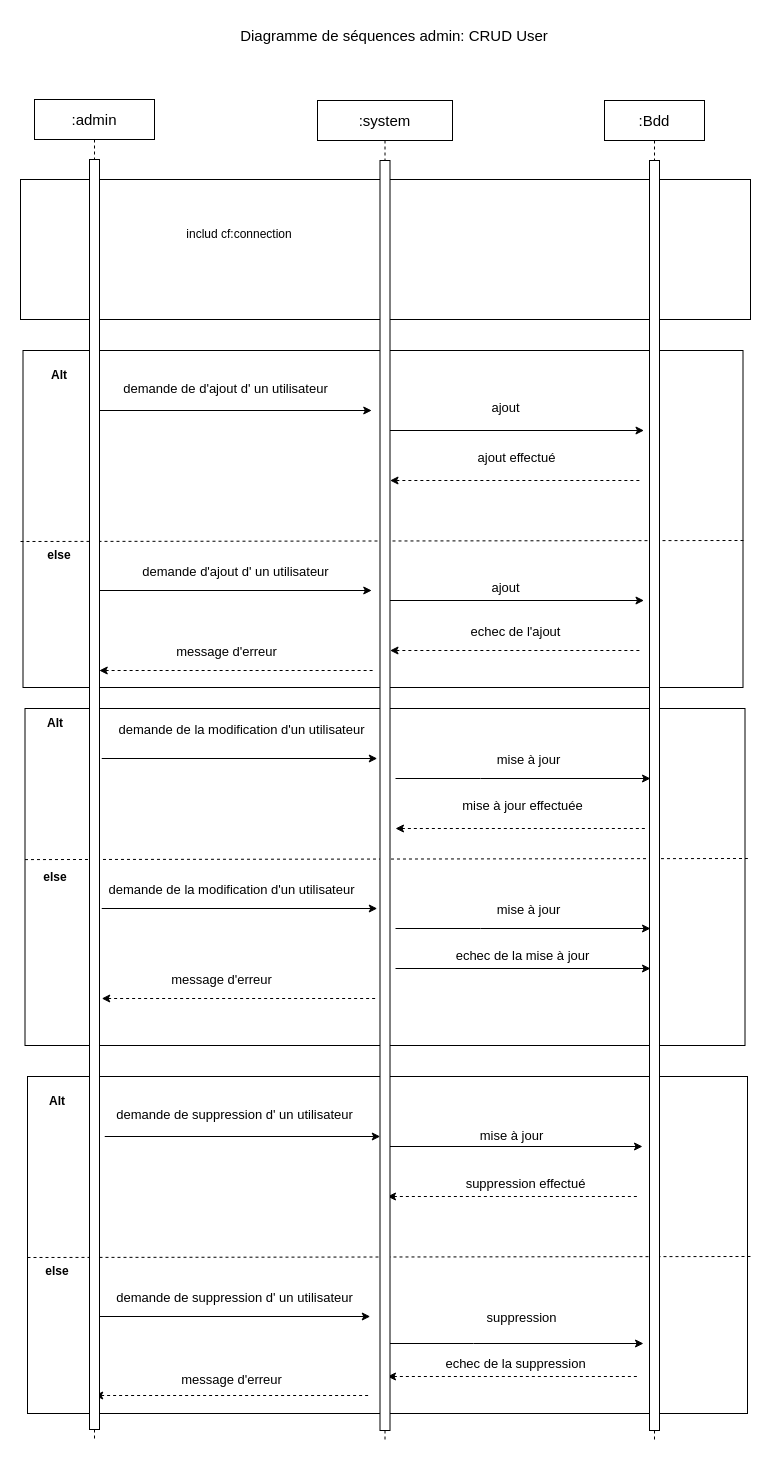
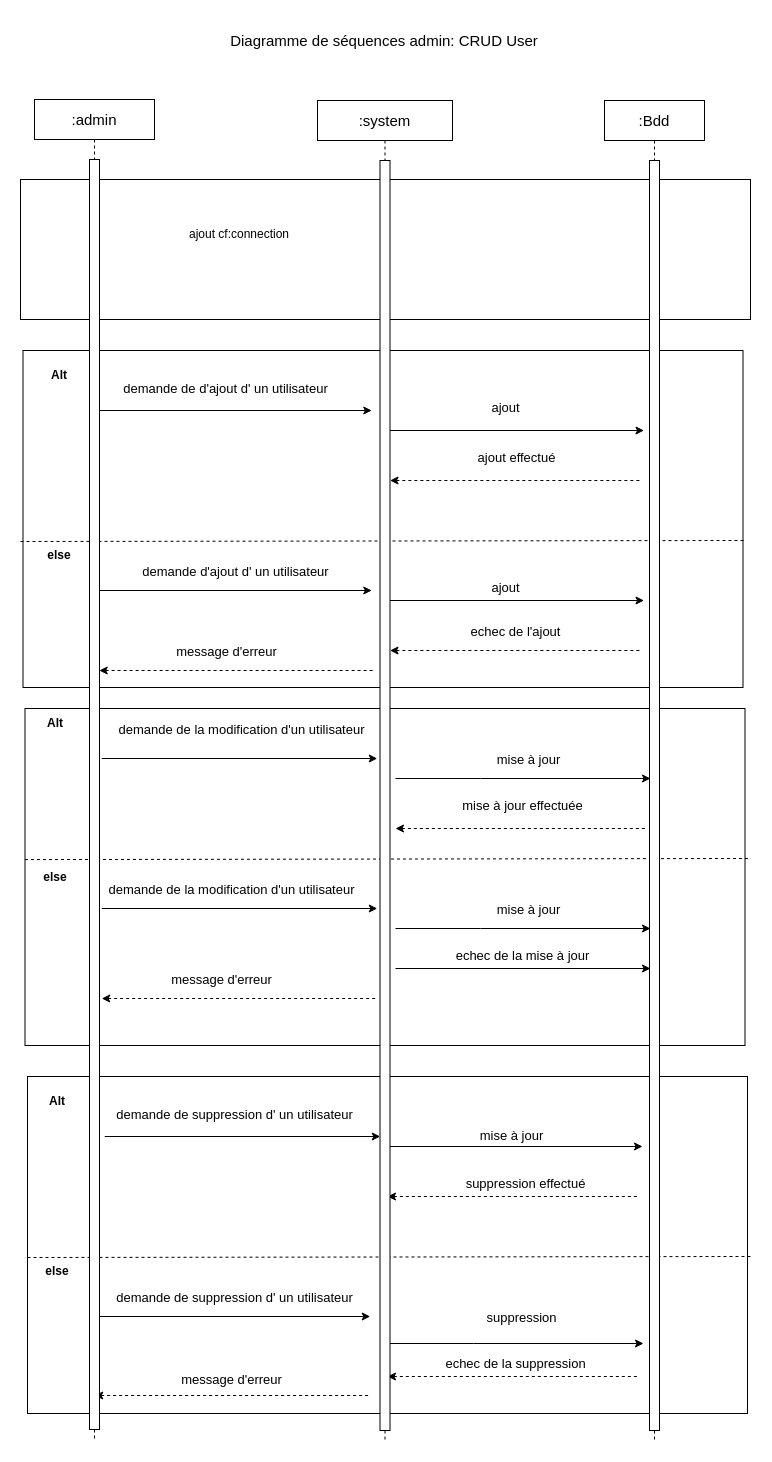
  <mxCell id="0" />
  <mxCell id="1" parent="0" />
  <mxCell id="2" value="" style="rounded=0;whiteSpace=wrap;html=1;" parent="1" vertex="1"><mxGeometry x="24.5" y="708" width="720" height="337" as="geometry" /></mxCell>
  <mxCell id="3" value="" style="endArrow=classic;html=1;rounded=0;" parent="1" edge="1"><mxGeometry width="50" height="50" relative="1" as="geometry"><mxPoint x="101.25" y="758" as="sourcePoint" /><mxPoint x="376.75" y="758" as="targetPoint" /></mxGeometry></mxCell>
  <mxCell id="4" value="&lt;span style=&quot;font-size: 13px;&quot;&gt;demande de la modification d'un utilisateur&lt;/span&gt;" style="edgeLabel;html=1;align=center;verticalAlign=middle;resizable=0;points=[];" parent="3" vertex="1" connectable="0"><mxGeometry x="-0.103" y="3" relative="1" as="geometry"><mxPoint x="15" y="-27" as="offset" /></mxGeometry></mxCell>
  <mxCell id="5" value="&lt;span style=&quot;font-size: 13px;&quot;&gt;mise à jour&lt;/span&gt;" style="edgeLabel;html=1;align=center;verticalAlign=middle;resizable=0;points=[];" parent="3" vertex="1" connectable="0"><mxGeometry x="-0.103" y="3" relative="1" as="geometry"><mxPoint x="302" y="3" as="offset" /></mxGeometry></mxCell>
  <mxCell id="6" value="&lt;span style=&quot;font-size: 13px;&quot;&gt;mise à jour effectuée&lt;/span&gt;" style="edgeLabel;html=1;align=center;verticalAlign=middle;resizable=0;points=[];" parent="3" vertex="1" connectable="0"><mxGeometry x="-0.103" y="3" relative="1" as="geometry"><mxPoint x="296" y="49" as="offset" /></mxGeometry></mxCell>
  <mxCell id="7" value="&lt;span style=&quot;font-size: 13px;&quot;&gt;message d'erreur&lt;/span&gt;" style="edgeLabel;html=1;align=center;verticalAlign=middle;resizable=0;points=[];" parent="3" vertex="1" connectable="0"><mxGeometry x="-0.103" y="3" relative="1" as="geometry"><mxPoint x="-5" y="223" as="offset" /></mxGeometry></mxCell>
  <mxCell id="8" value="" style="endArrow=classic;html=1;rounded=0;" parent="1" edge="1"><mxGeometry width="50" height="50" relative="1" as="geometry"><mxPoint x="395" y="778" as="sourcePoint" /><mxPoint x="650" y="778" as="targetPoint" /><Array as="points"><mxPoint x="480" y="778" /></Array></mxGeometry></mxCell>
  <mxCell id="9" value="" style="endArrow=none;dashed=1;html=1;rounded=0;startArrow=classic;startFill=1;" parent="1" edge="1"><mxGeometry width="50" height="50" relative="1" as="geometry"><mxPoint x="395" y="828" as="sourcePoint" /><mxPoint x="645" y="828" as="targetPoint" /></mxGeometry></mxCell>
  <mxCell id="10" value="" style="endArrow=classic;html=1;rounded=0;" parent="1" edge="1"><mxGeometry width="50" height="50" relative="1" as="geometry"><mxPoint x="101.25" y="908" as="sourcePoint" /><mxPoint x="376.75" y="908" as="targetPoint" /></mxGeometry></mxCell>
  <mxCell id="11" value="&lt;span style=&quot;font-size: 13px;&quot;&gt;demande de la modification d'un utilisateur&lt;/span&gt;" style="edgeLabel;html=1;align=center;verticalAlign=middle;resizable=0;points=[];" parent="10" vertex="1" connectable="0"><mxGeometry x="-0.103" y="3" relative="1" as="geometry"><mxPoint x="5" y="-17" as="offset" /></mxGeometry></mxCell>
  <mxCell id="12" value="&lt;span style=&quot;font-size: 13px;&quot;&gt;mise à jour&lt;/span&gt;" style="edgeLabel;html=1;align=center;verticalAlign=middle;resizable=0;points=[];" parent="10" vertex="1" connectable="0"><mxGeometry x="-0.103" y="3" relative="1" as="geometry"><mxPoint x="302" y="3" as="offset" /></mxGeometry></mxCell>
  <mxCell id="13" value="&lt;span style=&quot;font-size: 13px;&quot;&gt;echec de la mise à jour&lt;/span&gt;" style="edgeLabel;html=1;align=center;verticalAlign=middle;resizable=0;points=[];" parent="10" vertex="1" connectable="0"><mxGeometry x="-0.103" y="3" relative="1" as="geometry"><mxPoint x="296" y="49" as="offset" /></mxGeometry></mxCell>
  <mxCell id="14" value="" style="endArrow=none;dashed=1;html=1;rounded=0;entryX=1.004;entryY=0.611;entryDx=0;entryDy=0;entryPerimeter=0;" parent="1" edge="1"><mxGeometry width="50" height="50" relative="1" as="geometry"><mxPoint x="24.5" y="859.09" as="sourcePoint" /><mxPoint x="747.38" y="857.997" as="targetPoint" /></mxGeometry></mxCell>
- <mxCell id="15" value="&lt;font style=&quot;font-size: 15px;&quot;&gt;Diagramme de séquences admin: CRUD User&lt;/font&gt;" style="text;html=1;align=center;verticalAlign=middle;whiteSpace=wrap;rounded=0;" parent="1" vertex="1"><mxGeometry x="236.25" y="20" width="315.5" height="30" as="geometry" /></mxCell>
+ <mxCell id="15" value="&lt;font style=&quot;font-size: 15px;&quot;&gt;Diagramme de séquences admin: CRUD User&lt;/font&gt;" style="text;html=1;align=center;verticalAlign=middle;whiteSpace=wrap;rounded=0;" parent="1" vertex="1"><mxGeometry x="226.25" y="25" width="315.5" height="30" as="geometry" /></mxCell>
  <mxCell id="16" value="" style="endArrow=classic;html=1;rounded=0;" parent="1" edge="1"><mxGeometry width="50" height="50" relative="1" as="geometry"><mxPoint x="395" y="968" as="sourcePoint" /><mxPoint x="650" y="968" as="targetPoint" /></mxGeometry></mxCell>
  <mxCell id="17" value="" style="endArrow=none;dashed=1;html=1;rounded=0;startArrow=classic;startFill=1;" parent="1" edge="1"><mxGeometry width="50" height="50" relative="1" as="geometry"><mxPoint x="101.25" y="998" as="sourcePoint" /><mxPoint x="376.75" y="998" as="targetPoint" /></mxGeometry></mxCell>
  <mxCell id="18" value="&lt;b&gt;else&lt;/b&gt;" style="text;html=1;align=center;verticalAlign=middle;whiteSpace=wrap;rounded=0;" parent="1" vertex="1"><mxGeometry x="24.5" y="861.5" width="60" height="30" as="geometry" /></mxCell>
  <mxCell id="19" value="&lt;b&gt;Alt&lt;/b&gt;" style="text;html=1;align=center;verticalAlign=middle;whiteSpace=wrap;rounded=0;" parent="1" vertex="1"><mxGeometry x="24.5" y="708" width="60" height="30" as="geometry" /></mxCell>
  <mxCell id="20" value="" style="rounded=0;whiteSpace=wrap;html=1;" parent="1" vertex="1"><mxGeometry x="20" y="179" width="730" height="140" as="geometry" /></mxCell>
- <mxCell id="21" value="includ cf:connection" style="text;html=1;align=center;verticalAlign=middle;whiteSpace=wrap;rounded=0;" parent="1" vertex="1"><mxGeometry x="124" y="219" width="230" height="30" as="geometry" /></mxCell>
+ <mxCell id="21" value="ajout cf:connection" style="text;html=1;align=center;verticalAlign=middle;whiteSpace=wrap;rounded=0;" parent="1" vertex="1"><mxGeometry x="124" y="219" width="230" height="30" as="geometry" /></mxCell>
  <mxCell id="22" value="" style="rounded=0;whiteSpace=wrap;html=1;" parent="1" vertex="1"><mxGeometry x="27" y="1076" width="720" height="337" as="geometry" /></mxCell>
  <mxCell id="23" value="&lt;b&gt;Alt&lt;/b&gt;" style="text;html=1;align=center;verticalAlign=middle;whiteSpace=wrap;rounded=0;" parent="1" vertex="1"><mxGeometry x="27" y="1086" width="60" height="30" as="geometry" /></mxCell>
  <mxCell id="24" value="" style="endArrow=classic;html=1;rounded=0;" parent="1" edge="1"><mxGeometry width="50" height="50" relative="1" as="geometry"><mxPoint x="387" y="1146" as="sourcePoint" /><mxPoint x="642" y="1146" as="targetPoint" /></mxGeometry></mxCell>
  <mxCell id="25" value="" style="endArrow=none;dashed=1;html=1;rounded=0;startArrow=classic;startFill=1;" parent="1" edge="1"><mxGeometry width="50" height="50" relative="1" as="geometry"><mxPoint x="387" y="1196" as="sourcePoint" /><mxPoint x="637" y="1196" as="targetPoint" /></mxGeometry></mxCell>
  <mxCell id="26" value="" style="endArrow=none;dashed=1;html=1;rounded=0;entryX=1.004;entryY=0.611;entryDx=0;entryDy=0;entryPerimeter=0;" parent="1" edge="1"><mxGeometry width="50" height="50" relative="1" as="geometry"><mxPoint x="27" y="1257" as="sourcePoint" /><mxPoint x="750" y="1256" as="targetPoint" /></mxGeometry></mxCell>
  <mxCell id="27" value="" style="endArrow=classic;html=1;rounded=0;" parent="1" edge="1"><mxGeometry width="50" height="50" relative="1" as="geometry"><mxPoint x="94.25" y="1316" as="sourcePoint" /><mxPoint x="369.75" y="1316" as="targetPoint" /></mxGeometry></mxCell>
  <mxCell id="28" value="&lt;span style=&quot;font-size: 13px;&quot;&gt;demande de suppression d' un utilisateur&lt;/span&gt;" style="edgeLabel;html=1;align=center;verticalAlign=middle;resizable=0;points=[];" parent="27" vertex="1" connectable="0"><mxGeometry x="-0.103" y="3" relative="1" as="geometry"><mxPoint x="15" y="-17" as="offset" /></mxGeometry></mxCell>
  <mxCell id="29" value="&lt;span style=&quot;font-size: 13px;&quot;&gt;suppression&lt;/span&gt;" style="edgeLabel;html=1;align=center;verticalAlign=middle;resizable=0;points=[];" parent="27" vertex="1" connectable="0"><mxGeometry x="-0.103" y="3" relative="1" as="geometry"><mxPoint x="302" y="3" as="offset" /></mxGeometry></mxCell>
  <mxCell id="30" value="&lt;span style=&quot;font-size: 13px;&quot;&gt;echec de la suppression&lt;/span&gt;" style="edgeLabel;html=1;align=center;verticalAlign=middle;resizable=0;points=[];" parent="27" vertex="1" connectable="0"><mxGeometry x="-0.103" y="3" relative="1" as="geometry"><mxPoint x="296" y="49" as="offset" /></mxGeometry></mxCell>
  <mxCell id="31" value="" style="endArrow=none;dashed=1;html=1;rounded=0;startArrow=classic;startFill=1;" parent="1" edge="1"><mxGeometry width="50" height="50" relative="1" as="geometry"><mxPoint x="94.25" y="1395" as="sourcePoint" /><mxPoint x="369.75" y="1395" as="targetPoint" /></mxGeometry></mxCell>
  <mxCell id="32" value="" style="endArrow=none;dashed=1;html=1;rounded=0;startArrow=classic;startFill=1;" parent="1" edge="1"><mxGeometry width="50" height="50" relative="1" as="geometry"><mxPoint x="387" y="1376" as="sourcePoint" /><mxPoint x="637" y="1376" as="targetPoint" /></mxGeometry></mxCell>
  <mxCell id="33" value="&lt;b&gt;else&lt;/b&gt;" style="text;html=1;align=center;verticalAlign=middle;whiteSpace=wrap;rounded=0;" parent="1" vertex="1"><mxGeometry x="27" y="1256" width="60" height="30" as="geometry" /></mxCell>
  <mxCell id="34" value="&lt;font style=&quot;font-size: 15px;&quot;&gt;:Bdd&lt;/font&gt;" style="shape=umlLifeline;perimeter=lifelinePerimeter;whiteSpace=wrap;html=1;container=0;dropTarget=0;collapsible=0;recursiveResize=0;outlineConnect=0;portConstraint=eastwest;newEdgeStyle={&quot;edgeStyle&quot;:&quot;elbowEdgeStyle&quot;,&quot;elbow&quot;:&quot;vertical&quot;,&quot;curved&quot;:0,&quot;rounded&quot;:0};" parent="1" vertex="1"><mxGeometry x="604" y="100" width="100" height="1340" as="geometry" /></mxCell>
  <mxCell id="35" value="" style="endArrow=classic;html=1;rounded=0;" parent="1" edge="1"><mxGeometry width="50" height="50" relative="1" as="geometry"><mxPoint x="395" y="928" as="sourcePoint" /><mxPoint x="650" y="928" as="targetPoint" /><Array as="points"><mxPoint x="480" y="928" /></Array></mxGeometry></mxCell>
  <mxCell id="36" value="" style="endArrow=classic;html=1;rounded=0;" parent="1" edge="1"><mxGeometry width="50" height="50" relative="1" as="geometry"><mxPoint x="388" y="1343" as="sourcePoint" /><mxPoint x="643" y="1343" as="targetPoint" /><Array as="points"><mxPoint x="473" y="1343" /></Array></mxGeometry></mxCell>
  <mxCell id="37" value="" style="endArrow=classic;html=1;rounded=0;" edge="1" parent="1"><mxGeometry width="50" height="50" relative="1" as="geometry"><mxPoint x="104.25" y="1136" as="sourcePoint" /><mxPoint x="379.75" y="1136" as="targetPoint" /></mxGeometry></mxCell>
  <mxCell id="38" value="&lt;span style=&quot;font-size: 13px;&quot;&gt;demande de suppression d' un utilisateur&lt;/span&gt;" style="edgeLabel;html=1;align=center;verticalAlign=middle;resizable=0;points=[];" vertex="1" connectable="0" parent="37"><mxGeometry x="-0.103" y="3" relative="1" as="geometry"><mxPoint x="5" y="-20" as="offset" /></mxGeometry></mxCell>
  <mxCell id="39" value="&lt;span style=&quot;font-size: 13px;&quot;&gt;suppression effectué&lt;/span&gt;" style="edgeLabel;html=1;align=center;verticalAlign=middle;resizable=0;points=[];" vertex="1" connectable="0" parent="37"><mxGeometry x="-0.103" y="3" relative="1" as="geometry"><mxPoint x="296" y="49" as="offset" /></mxGeometry></mxCell>
  <mxCell id="40" value="&lt;span style=&quot;font-size: 13px;&quot;&gt;message d'erreur&lt;/span&gt;" style="edgeLabel;html=1;align=center;verticalAlign=middle;resizable=0;points=[];" vertex="1" connectable="0" parent="37"><mxGeometry x="-0.103" y="3" relative="1" as="geometry"><mxPoint x="2" y="245" as="offset" /></mxGeometry></mxCell>
  <mxCell id="41" value="&lt;span style=&quot;font-size: 13px;&quot;&gt;mise à jour&lt;/span&gt;" style="edgeLabel;html=1;align=center;verticalAlign=middle;resizable=0;points=[];" vertex="1" connectable="0" parent="1"><mxGeometry x="510.25" y="1128" as="geometry"><mxPoint y="6" as="offset" /></mxGeometry></mxCell>
  <mxCell id="42" value="" style="rounded=0;whiteSpace=wrap;html=1;" vertex="1" parent="1"><mxGeometry x="22.5" y="350" width="720" height="337" as="geometry" /></mxCell>
  <mxCell id="43" value="&lt;b&gt;Alt&lt;/b&gt;" style="text;html=1;align=center;verticalAlign=middle;whiteSpace=wrap;rounded=0;" vertex="1" parent="1"><mxGeometry x="28.5" y="360" width="60" height="30" as="geometry" /></mxCell>
  <mxCell id="44" value="" style="endArrow=none;dashed=1;html=1;rounded=0;entryX=1.004;entryY=0.611;entryDx=0;entryDy=0;entryPerimeter=0;" edge="1" parent="1"><mxGeometry width="50" height="50" relative="1" as="geometry"><mxPoint x="20" y="541" as="sourcePoint" /><mxPoint x="743" y="540" as="targetPoint" /></mxGeometry></mxCell>
  <mxCell id="45" value="" style="endArrow=classic;html=1;rounded=0;" edge="1" parent="1"><mxGeometry width="50" height="50" relative="1" as="geometry"><mxPoint x="95.75" y="410" as="sourcePoint" /><mxPoint x="371.25" y="410" as="targetPoint" /></mxGeometry></mxCell>
  <mxCell id="46" value="&lt;span style=&quot;font-size: 13px;&quot;&gt;demande de d'ajout d' un utilisateur&lt;/span&gt;" style="edgeLabel;html=1;align=center;verticalAlign=middle;resizable=0;points=[];" vertex="1" connectable="0" parent="45"><mxGeometry x="-0.103" y="3" relative="1" as="geometry"><mxPoint x="5" y="-20" as="offset" /></mxGeometry></mxCell>
  <mxCell id="47" value="&lt;span style=&quot;font-size: 13px;&quot;&gt;ajout effectué&lt;/span&gt;" style="edgeLabel;html=1;align=center;verticalAlign=middle;resizable=0;points=[];" vertex="1" connectable="0" parent="45"><mxGeometry x="-0.103" y="3" relative="1" as="geometry"><mxPoint x="296" y="49" as="offset" /></mxGeometry></mxCell>
  <mxCell id="48" value="&lt;span style=&quot;font-size: 13px;&quot;&gt;message d'erreur&lt;/span&gt;" style="edgeLabel;html=1;align=center;verticalAlign=middle;resizable=0;points=[];" vertex="1" connectable="0" parent="45"><mxGeometry x="-0.103" y="3" relative="1" as="geometry"><mxPoint x="6" y="243" as="offset" /></mxGeometry></mxCell>
  <mxCell id="49" value="&lt;span style=&quot;font-size: 13px;&quot;&gt;demande d'ajout d' un utilisateur&lt;/span&gt;" style="edgeLabel;html=1;align=center;verticalAlign=middle;resizable=0;points=[];" vertex="1" connectable="0" parent="45"><mxGeometry x="-0.103" y="3" relative="1" as="geometry"><mxPoint x="15" y="163" as="offset" /></mxGeometry></mxCell>
  <mxCell id="50" value="&lt;span style=&quot;font-size: 13px;&quot;&gt;echec de l'ajout&lt;/span&gt;" style="edgeLabel;html=1;align=center;verticalAlign=middle;resizable=0;points=[];" vertex="1" connectable="0" parent="45"><mxGeometry x="-0.103" y="3" relative="1" as="geometry"><mxPoint x="295" y="223" as="offset" /></mxGeometry></mxCell>
  <mxCell id="51" value="" style="endArrow=classic;html=1;rounded=0;" edge="1" parent="1"><mxGeometry width="50" height="50" relative="1" as="geometry"><mxPoint x="388.5" y="430" as="sourcePoint" /><mxPoint x="643.5" y="430" as="targetPoint" /></mxGeometry></mxCell>
  <mxCell id="52" value="" style="endArrow=none;dashed=1;html=1;rounded=0;startArrow=classic;startFill=1;" edge="1" parent="1"><mxGeometry width="50" height="50" relative="1" as="geometry"><mxPoint x="389.5" y="480" as="sourcePoint" /><mxPoint x="639.5" y="480" as="targetPoint" /></mxGeometry></mxCell>
  <mxCell id="53" value="" style="endArrow=none;dashed=1;html=1;rounded=0;startArrow=classic;startFill=1;" edge="1" parent="1"><mxGeometry width="50" height="50" relative="1" as="geometry"><mxPoint x="98.75" y="670" as="sourcePoint" /><mxPoint x="374.25" y="670" as="targetPoint" /></mxGeometry></mxCell>
  <mxCell id="54" value="&lt;span style=&quot;font-size: 13px;&quot;&gt;ajout&lt;/span&gt;" style="edgeLabel;html=1;align=center;verticalAlign=middle;resizable=0;points=[];" vertex="1" connectable="0" parent="1"><mxGeometry x="504.75" y="400" as="geometry"><mxPoint y="6" as="offset" /></mxGeometry></mxCell>
  <mxCell id="55" value="&lt;b&gt;else&lt;/b&gt;" style="text;html=1;align=center;verticalAlign=middle;whiteSpace=wrap;rounded=0;" vertex="1" parent="1"><mxGeometry x="28.5" y="540" width="60" height="30" as="geometry" /></mxCell>
  <mxCell id="56" value="" style="endArrow=classic;html=1;rounded=0;" edge="1" parent="1"><mxGeometry width="50" height="50" relative="1" as="geometry"><mxPoint x="95.75" y="590" as="sourcePoint" /><mxPoint x="371.25" y="590" as="targetPoint" /></mxGeometry></mxCell>
  <mxCell id="57" value="" style="endArrow=none;dashed=1;html=1;rounded=0;startArrow=classic;startFill=1;" edge="1" parent="1"><mxGeometry width="50" height="50" relative="1" as="geometry"><mxPoint x="389.5" y="650" as="sourcePoint" /><mxPoint x="639.5" y="650" as="targetPoint" /></mxGeometry></mxCell>
  <mxCell id="58" value="" style="endArrow=classic;html=1;rounded=0;" edge="1" parent="1"><mxGeometry width="50" height="50" relative="1" as="geometry"><mxPoint x="388.5" y="600" as="sourcePoint" /><mxPoint x="643.5" y="600" as="targetPoint" /></mxGeometry></mxCell>
  <mxCell id="59" value="&lt;span style=&quot;font-size: 13px;&quot;&gt;ajout&lt;/span&gt;" style="edgeLabel;html=1;align=center;verticalAlign=middle;resizable=0;points=[];" vertex="1" connectable="0" parent="1"><mxGeometry x="504.75" y="580" as="geometry"><mxPoint y="6" as="offset" /></mxGeometry></mxCell>
  <mxCell id="60" value="&lt;font style=&quot;font-size: 15px;&quot;&gt;:admin&lt;/font&gt;" style="shape=umlLifeline;perimeter=lifelinePerimeter;whiteSpace=wrap;html=1;container=0;dropTarget=0;collapsible=0;recursiveResize=0;outlineConnect=0;portConstraint=eastwest;newEdgeStyle={&quot;edgeStyle&quot;:&quot;elbowEdgeStyle&quot;,&quot;elbow&quot;:&quot;vertical&quot;,&quot;curved&quot;:0,&quot;rounded&quot;:0};" vertex="1" parent="1"><mxGeometry x="34" y="99" width="120" height="1341" as="geometry" /></mxCell>
  <mxCell id="61" value="" style="html=1;points=[];perimeter=orthogonalPerimeter;outlineConnect=0;targetShapes=umlLifeline;portConstraint=eastwest;newEdgeStyle={&quot;edgeStyle&quot;:&quot;elbowEdgeStyle&quot;,&quot;elbow&quot;:&quot;vertical&quot;,&quot;curved&quot;:0,&quot;rounded&quot;:0};" vertex="1" parent="60"><mxGeometry x="55" y="60" width="10" height="1270" as="geometry" /></mxCell>
  <mxCell id="62" value="&lt;font style=&quot;font-size: 15px;&quot;&gt;:system&lt;/font&gt;" style="shape=umlLifeline;perimeter=lifelinePerimeter;whiteSpace=wrap;html=1;container=0;dropTarget=0;collapsible=0;recursiveResize=0;outlineConnect=0;portConstraint=eastwest;newEdgeStyle={&quot;edgeStyle&quot;:&quot;elbowEdgeStyle&quot;,&quot;elbow&quot;:&quot;vertical&quot;,&quot;curved&quot;:0,&quot;rounded&quot;:0};" vertex="1" parent="1"><mxGeometry x="317" y="100" width="135" height="1340" as="geometry" /></mxCell>
  <mxCell id="63" value="" style="html=1;points=[];perimeter=orthogonalPerimeter;outlineConnect=0;targetShapes=umlLifeline;portConstraint=eastwest;newEdgeStyle={&quot;edgeStyle&quot;:&quot;elbowEdgeStyle&quot;,&quot;elbow&quot;:&quot;vertical&quot;,&quot;curved&quot;:0,&quot;rounded&quot;:0};" vertex="1" parent="62"><mxGeometry x="62.5" y="60" width="10" height="1270" as="geometry" /></mxCell>
  <mxCell id="64" value="&lt;span style=&quot;color: rgba(0, 0, 0, 0); font-family: monospace; font-size: 0px; text-align: start;&quot;&gt;%3CmxGraphModel%3E%3Croot%3E%3CmxCell%20id%3D%220%22%2F%3E%3CmxCell%20id%3D%221%22%20parent%3D%220%22%2F%3E%3CmxCell%20id%3D%222%22%20value%3D%22%26lt%3Bfont%20style%3D%26quot%3Bfont-size%3A%2015px%3B%26quot%3B%26gt%3B%3Asystem%26lt%3B%2Ffont%26gt%3B%22%20style%3D%22shape%3DumlLifeline%3Bperimeter%3DlifelinePerimeter%3BwhiteSpace%3Dwrap%3Bhtml%3D1%3Bcontainer%3D0%3BdropTarget%3D0%3Bcollapsible%3D0%3BrecursiveResize%3D0%3BoutlineConnect%3D0%3BportConstraint%3Deastwest%3BnewEdgeStyle%3D%7B%26quot%3BedgeStyle%26quot%3B%3A%26quot%3BelbowEdgeStyle%26quot%3B%2C%26quot%3Belbow%26quot%3B%3A%26quot%3Bvertical%26quot%3B%2C%26quot%3Bcurved%26quot%3B%3A0%2C%26quot%3Brounded%26quot%3B%3A0%7D%3B%22%20vertex%3D%221%22%20parent%3D%221%22%3E%3CmxGeometry%20x%3D%22347%22%20y%3D%22-1010%22%20width%3D%22135%22%20height%3D%221460%22%20as%3D%22geometry%22%2F%3E%3C%2FmxCell%3E%3CmxCell%20id%3D%223%22%20value%3D%22%22%20style%3D%22html%3D1%3Bpoints%3D%5B%5D%3Bperimeter%3DorthogonalPerimeter%3BoutlineConnect%3D0%3BtargetShapes%3DumlLifeline%3BportConstraint%3Deastwest%3BnewEdgeStyle%3D%7B%26quot%3BedgeStyle%26quot%3B%3A%26quot%3BelbowEdgeStyle%26quot%3B%2C%26quot%3Belbow%26quot%3B%3A%26quot%3Bvertical%26quot%3B%2C%26quot%3Bcurved%26quot%3B%3A0%2C%26quot%3Brounded%26quot%3B%3A0%7D%3B%22%20vertex%3D%221%22%20parent%3D%222%22%3E%3CmxGeometry%20x%3D%2262.5%22%20y%3D%2260%22%20width%3D%2210%22%20height%3D%22910%22%20as%3D%22geometry%22%2F%3E%3C%2FmxCell%3E%3C%2Froot%3E%3C%2FmxGraphModel%3E&lt;/span&gt;" style="html=1;points=[];perimeter=orthogonalPerimeter;outlineConnect=0;targetShapes=umlLifeline;portConstraint=eastwest;newEdgeStyle={&quot;edgeStyle&quot;:&quot;elbowEdgeStyle&quot;,&quot;elbow&quot;:&quot;vertical&quot;,&quot;curved&quot;:0,&quot;rounded&quot;:0};" vertex="1" parent="1"><mxGeometry x="649" y="160" width="10" height="1270" as="geometry" /></mxCell>
